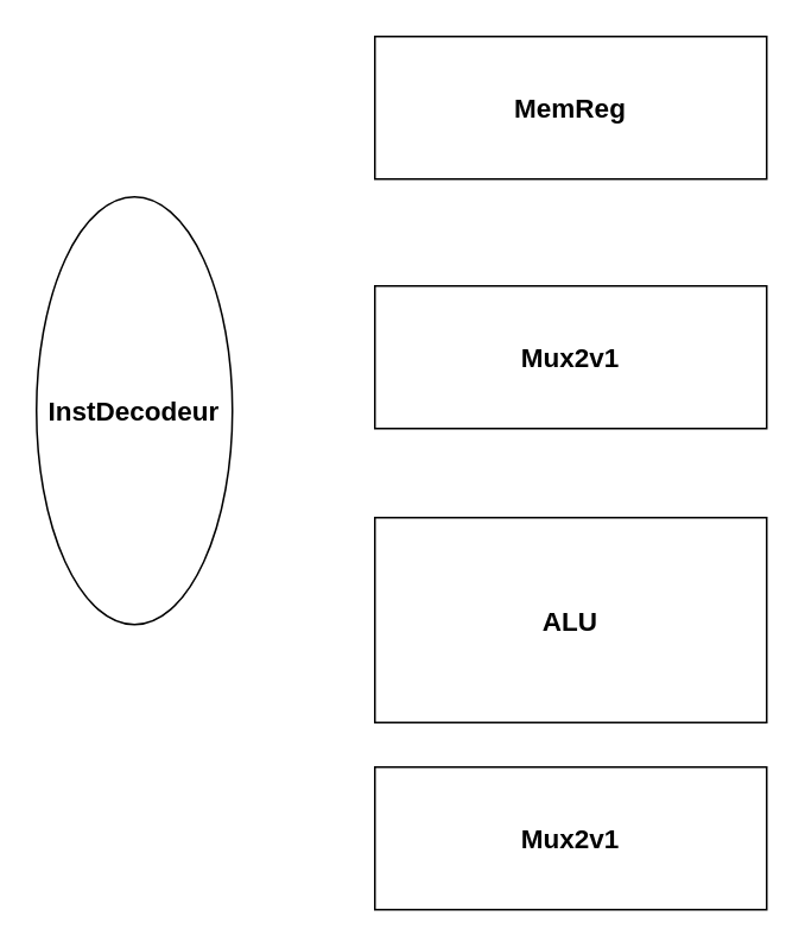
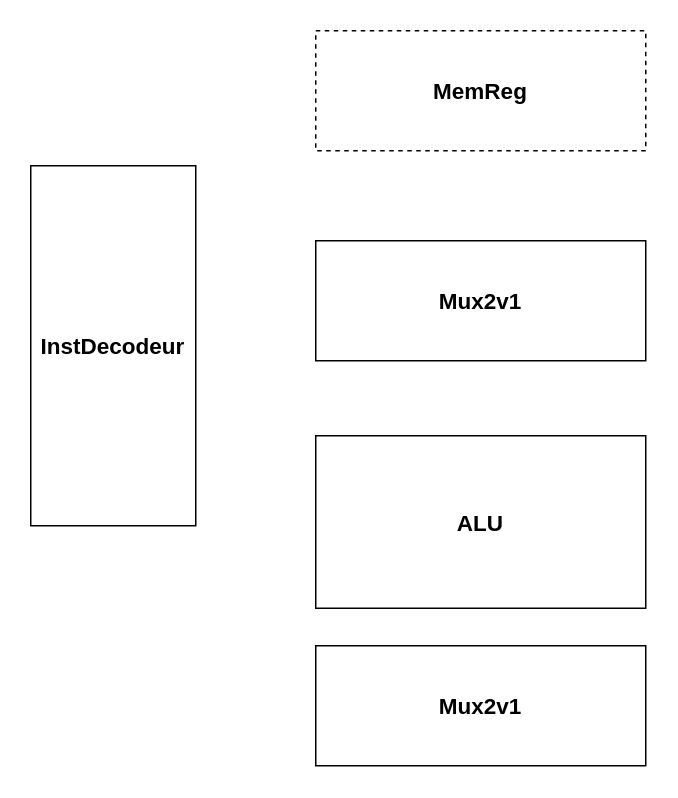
  <mxCell id="0" />
  <mxCell id="1" parent="0" />
- <mxCell id="2" value="InstDecodeur" style="ellipse;whiteSpace=wrap;html=1;fontStyle=1;fontSize=15;" vertex="1" parent="1"><mxGeometry x="20" y="110" width="110" height="240" as="geometry" /></mxCell>
- <mxCell id="3" value="MemReg&lt;br&gt;" style="rounded=0;whiteSpace=wrap;html=1;fontStyle=1;fontSize=15;" vertex="1" parent="1"><mxGeometry x="210" y="20" width="220" height="80" as="geometry" /></mxCell>
+ <mxCell id="2" value="InstDecodeur" style="rounded=0;whiteSpace=wrap;html=1;fontStyle=1;fontSize=15;" vertex="1" parent="1"><mxGeometry x="20" y="110" width="110" height="240" as="geometry" /></mxCell>
+ <mxCell id="3" value="MemReg&lt;br&gt;" style="rounded=0;whiteSpace=wrap;html=1;fontStyle=1;fontSize=15;dashed=1;" vertex="1" parent="1"><mxGeometry x="210" y="20" width="220" height="80" as="geometry" /></mxCell>
  <mxCell id="4" value="Mux2v1" style="rounded=0;whiteSpace=wrap;html=1;fontStyle=1;fontSize=15;" vertex="1" parent="1"><mxGeometry x="210" y="160" width="220" height="80" as="geometry" /></mxCell>
  <mxCell id="5" value="ALU" style="rounded=0;whiteSpace=wrap;html=1;fontStyle=1;fontSize=15;" vertex="1" parent="1"><mxGeometry x="210" y="290" width="220" height="115" as="geometry" /></mxCell>
  <mxCell id="6" value="Mux2v1" style="rounded=0;whiteSpace=wrap;html=1;fontStyle=1;fontSize=15;" vertex="1" parent="1"><mxGeometry x="210" y="430" width="220" height="80" as="geometry" /></mxCell>
